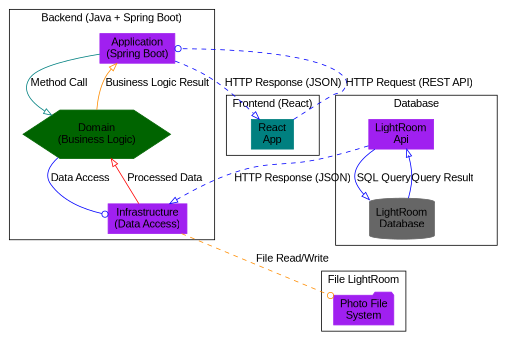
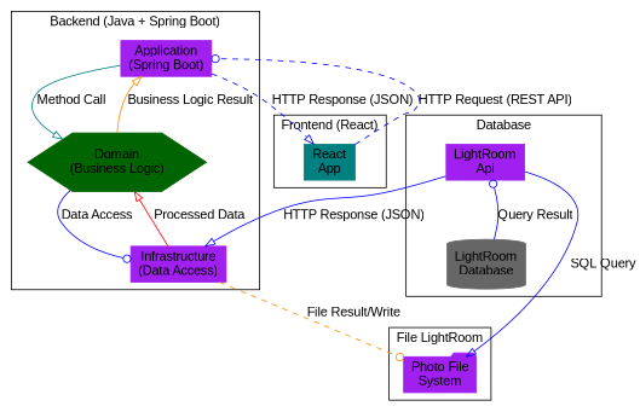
  digraph {
    fontname="Liberation Sans"
    node [color=purple fontname="Liberation Sans" shape=box style=filled]
    edge [arrowhead=onormal color=blue fontname="Liberation Sans"]
    n1 [label="Application\n(Spring Boot)"]
    n2 [color=darkgreen label="Domain\n(Business Logic)" shape=hexagon]
    n3 [label="Infrastructure\n(Data Access)"]
    n4 [color=teal label="React\nApp"]
    n5 [label="LightRoom\nApi"]
    n6 [color=gray40 label="LightRoom\nDatabase" shape=cylinder]
    n7 [label="Photo File\nSystem" shape=folder]
    subgraph cluster_1 {
      label="Backend (Java + Spring Boot)"
      n1
      n2
      n3
    }
    subgraph cluster_2 {
      label="Frontend (React)"
      n4
    }
    subgraph cluster_3 {
      label=Database
      n5
      n6
    }
    subgraph cluster_4 {
      label="File LightRoom"
      n7
    }
    n1 -> n2 [color=teal label="Method Call"]
    n1 -> n4 [label="HTTP Response (JSON)" style=dashed]
    n2 -> n1 [color=darkorange label="Business Logic Result"]
    n2 -> n3 [arrowhead=odot label="Data Access"]
    n3 -> n2 [color=red label="Processed Data"]
-   n3 -> n7 [arrowhead=odot color=darkorange label="File Read/Write" style=dashed]
+   n3 -> n7 [arrowhead=odot color=darkorange label="File Result/Write" style=dashed]
    n4 -> n1 [arrowhead=odot label="HTTP Request (REST API)" style=dashed]
-   n5 -> n3 [label="HTTP Response (JSON)" style=dashed]
-   n5 -> n6 [label="SQL Query"]
-   n6 -> n5 [label="Query Result"]
+   n5 -> n3 [label="HTTP Response (JSON)" style=solid]
+   n5 -> n7 [label="SQL Query"]
+   n6 -> n5 [arrowhead=odot label="Query Result"]
  }
